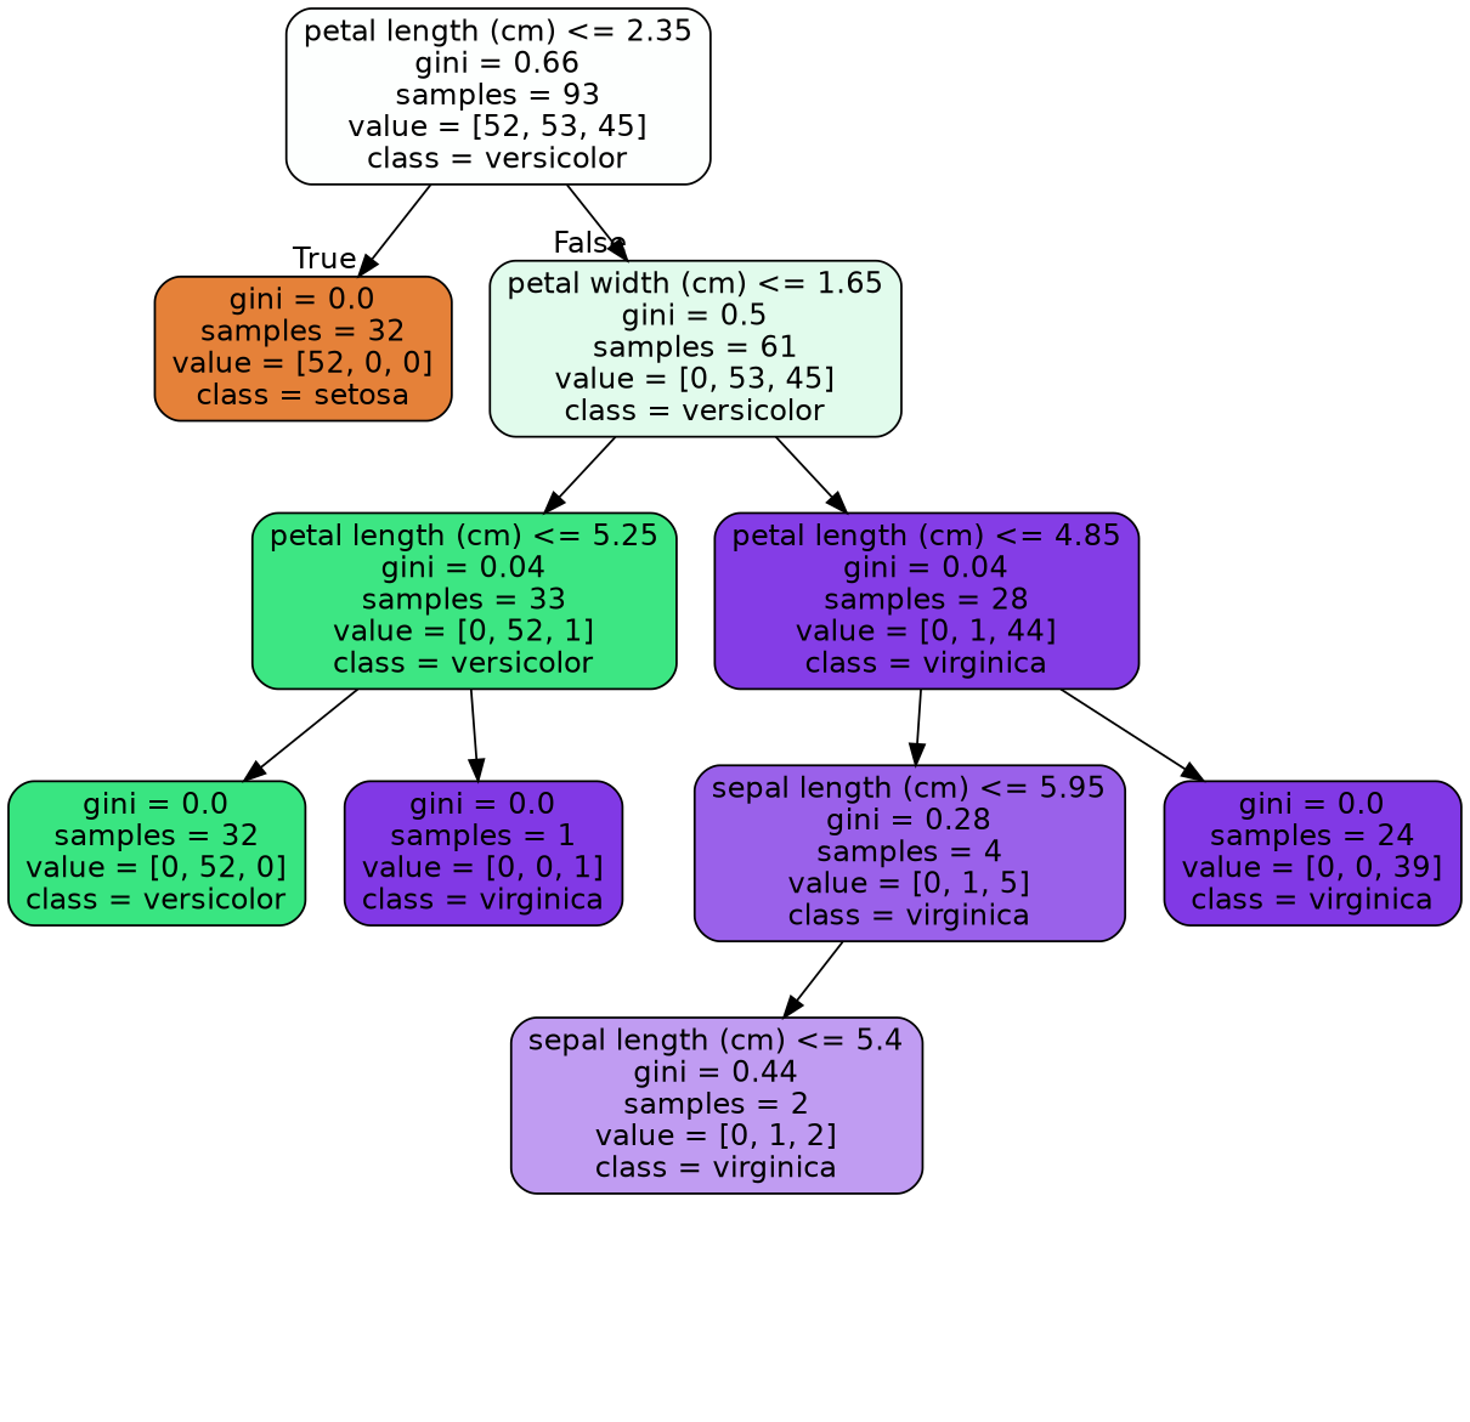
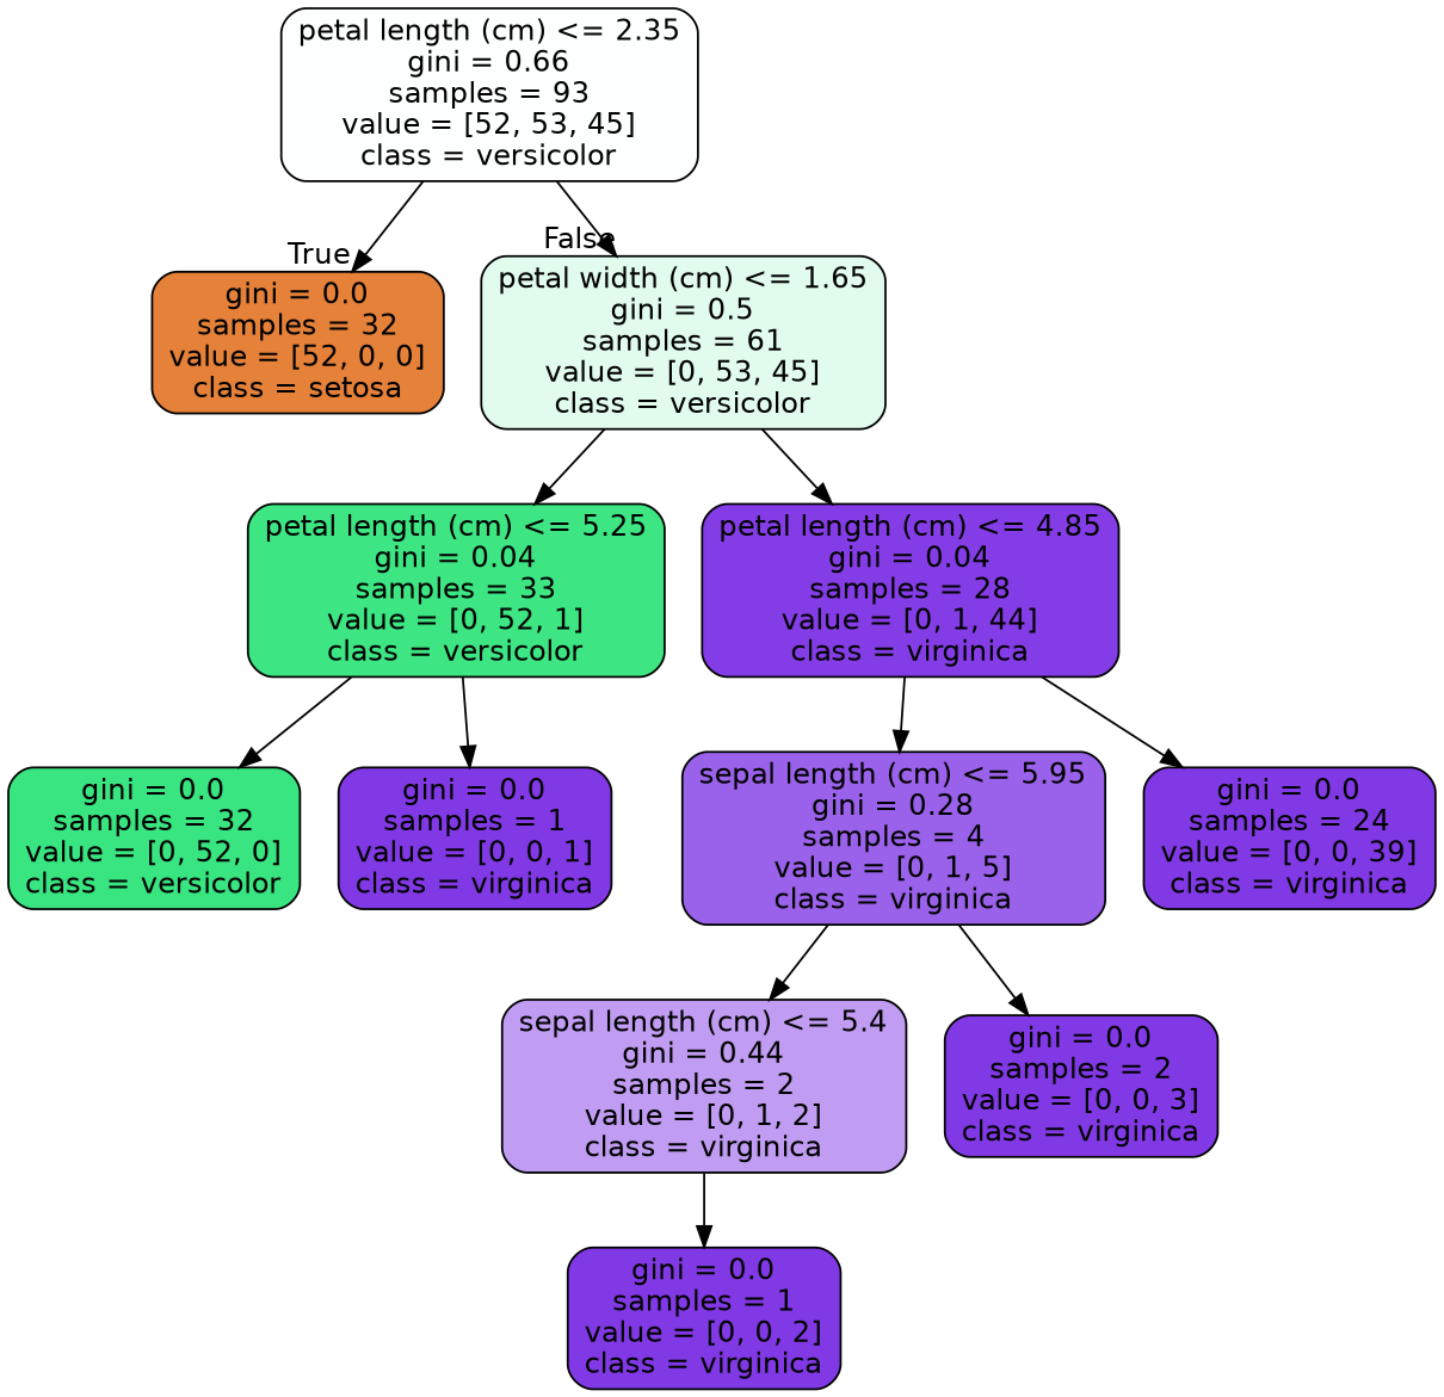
  digraph {
    node [color=black fillcolor="#8139e5" fontname=helvetica shape=box style="filled, rounded"]
    edge [fontname=helvetica]
    n1 [fillcolor="#fdfffe" label="petal length (cm) <= 2.35\ngini = 0.66\nsamples = 93\nvalue = [52, 53, 45]\nclass = versicolor"]
    n2 [fillcolor="#e58139" label="gini = 0.0\nsamples = 32\nvalue = [52, 0, 0]\nclass = setosa"]
    n3 [fillcolor="#e1fbec" label="petal width (cm) <= 1.65\ngini = 0.5\nsamples = 61\nvalue = [0, 53, 45]\nclass = versicolor"]
    n4 [fillcolor="#3de683" label="petal length (cm) <= 5.25\ngini = 0.04\nsamples = 33\nvalue = [0, 52, 1]\nclass = versicolor"]
    n5 [fillcolor="#843de6" label="petal length (cm) <= 4.85\ngini = 0.04\nsamples = 28\nvalue = [0, 1, 44]\nclass = virginica"]
    n6 [fillcolor="#39e581" label="gini = 0.0\nsamples = 32\nvalue = [0, 52, 0]\nclass = versicolor"]
    n7 [label="gini = 0.0\nsamples = 1\nvalue = [0, 0, 1]\nclass = virginica"]
    n8 [fillcolor="#9a61ea" label="sepal length (cm) <= 5.95\ngini = 0.28\nsamples = 4\nvalue = [0, 1, 5]\nclass = virginica"]
    n9 [label="gini = 0.0\nsamples = 24\nvalue = [0, 0, 39]\nclass = virginica"]
    n10 [fillcolor="#c09cf2" label="sepal length (cm) <= 5.4\ngini = 0.44\nsamples = 2\nvalue = [0, 1, 2]\nclass = virginica"]
+   n11 [label="gini = 0.0\nsamples = 2\nvalue = [0, 0, 3]\nclass = virginica"]
+   n12 [label="gini = 0.0\nsamples = 1\nvalue = [0, 0, 2]\nclass = virginica"]
    n1 -> n2 [headlabel=True labelangle=45 labeldistance=2.5]
    n1 -> n3 [headlabel=False labelangle=-45 labeldistance=2.5]
    n3 -> n4
    n3 -> n5
    n4 -> n6
    n4 -> n7
    n5 -> n8
    n5 -> n9
    n8 -> n10
+   n8 -> n11
+   n10 -> n12
  }
